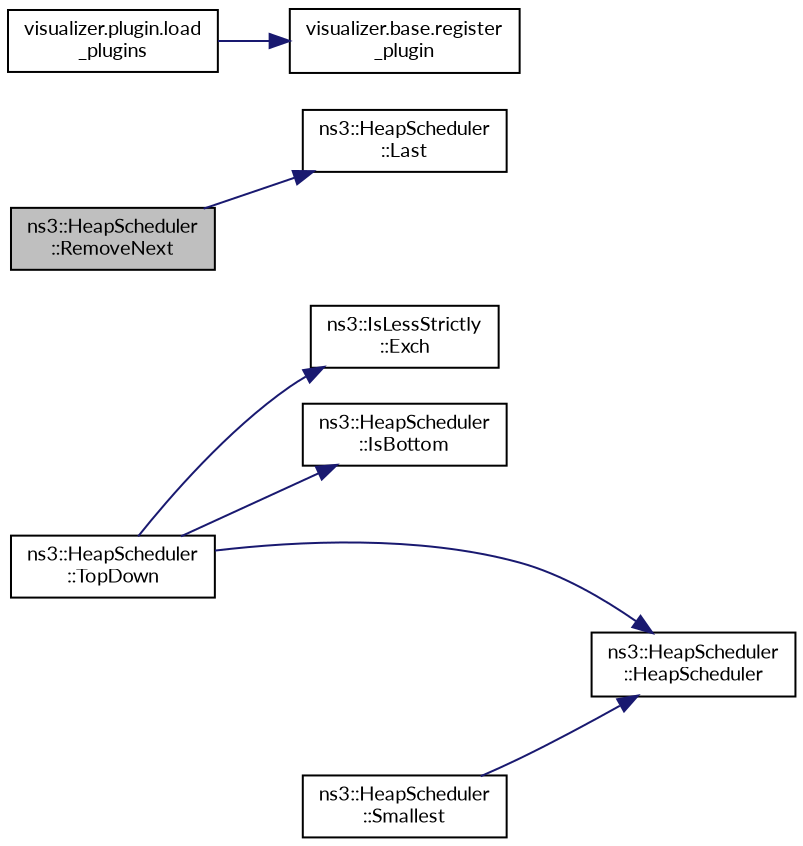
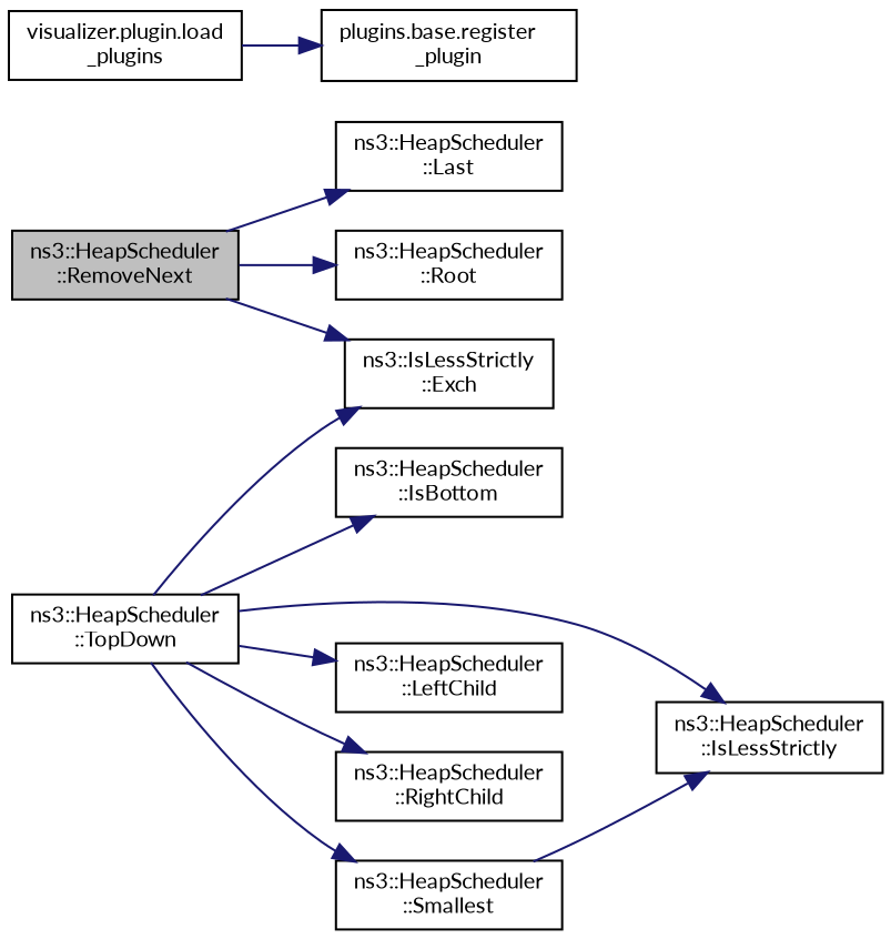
  digraph {
    fontname=Lato
    rankdir=LR
    node [color=black fillcolor=white fontname=Lato fontsize=10 shape=record style=filled]
    edge [color=midnightblue fontname=Lato fontsize=10 labelfontname=Helvetica labelfontsize=10 style=solid]
    n1 [fillcolor=grey75 fontcolor=black height=0.2 label="ns3::HeapScheduler\l::RemoveNext" width=0.4]
    n2 [height=0.2 label="ns3::IsLessStrictly\l::Exch" width=0.4]
    n3 [height=0.2 label="ns3::HeapScheduler\l::Last" width=0.4]
+   n4 [height=0.2 label="ns3::HeapScheduler\l::Root" width=0.4]
    n5 [height=0.2 label="ns3::HeapScheduler\l::TopDown" width=0.4]
    n6 [height=0.2 label="ns3::HeapScheduler\l::IsBottom" width=0.4]
-   n7 [height=0.2 label="ns3::HeapScheduler\l::HeapScheduler" width=0.4]
+   n7 [height=0.2 label="ns3::HeapScheduler\l::IsLessStrictly" width=0.4]
+   n8 [height=0.2 label="ns3::HeapScheduler\l::LeftChild" width=0.4]
+   n9 [height=0.2 label="ns3::HeapScheduler\l::RightChild" width=0.4]
    n10 [height=0.2 label="ns3::HeapScheduler\l::Smallest" width=0.4]
    n11 [height=0.2 label="visualizer.plugin.load\l_plugins" width=0.4]
-   n12 [height=0.2 label="visualizer.base.register\l_plugin" width=0.4]
+   n12 [height=0.2 label="plugins.base.register\l_plugin" width=0.4]
+   n1 -> n2
    n1 -> n3
+   n1 -> n4
    n5 -> n2
    n5 -> n6
    n5 -> n7
+   n5 -> n8
+   n5 -> n9
+   n5 -> n10
    n10 -> n7
    n11 -> n12
  }
